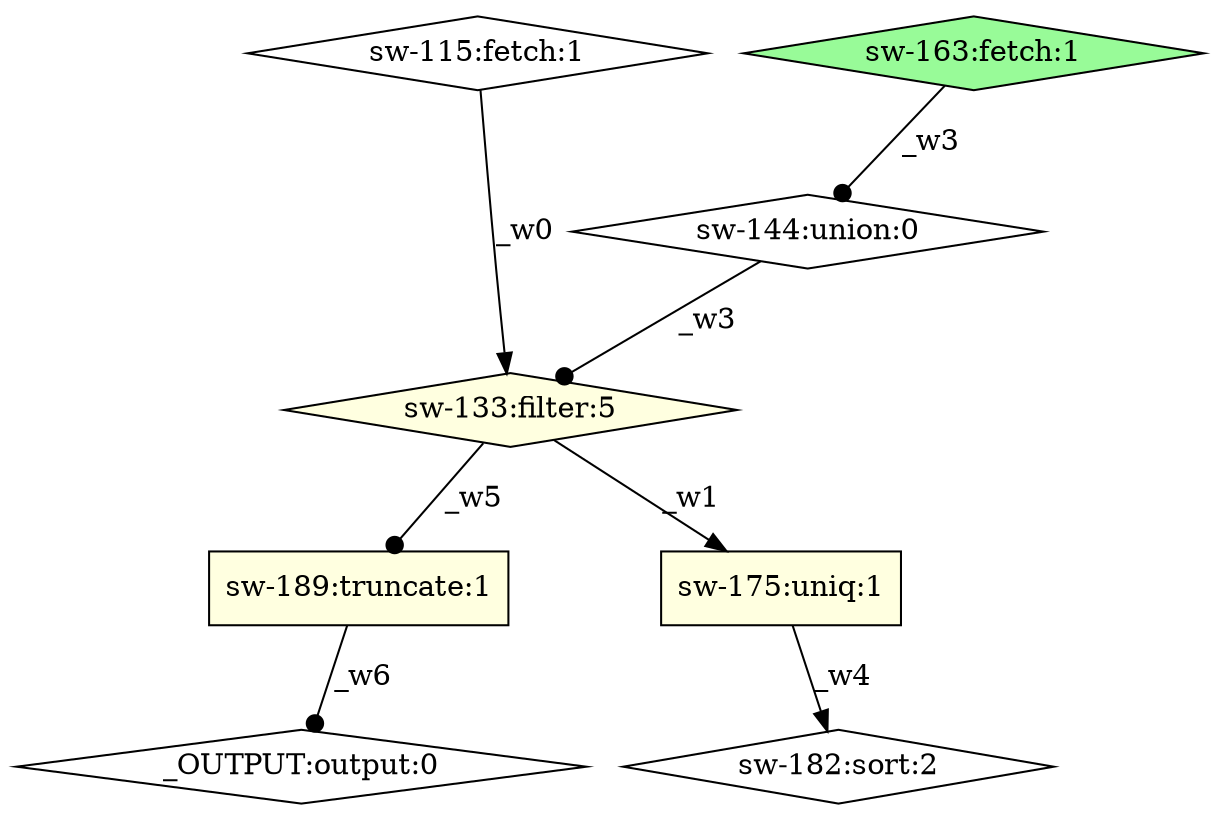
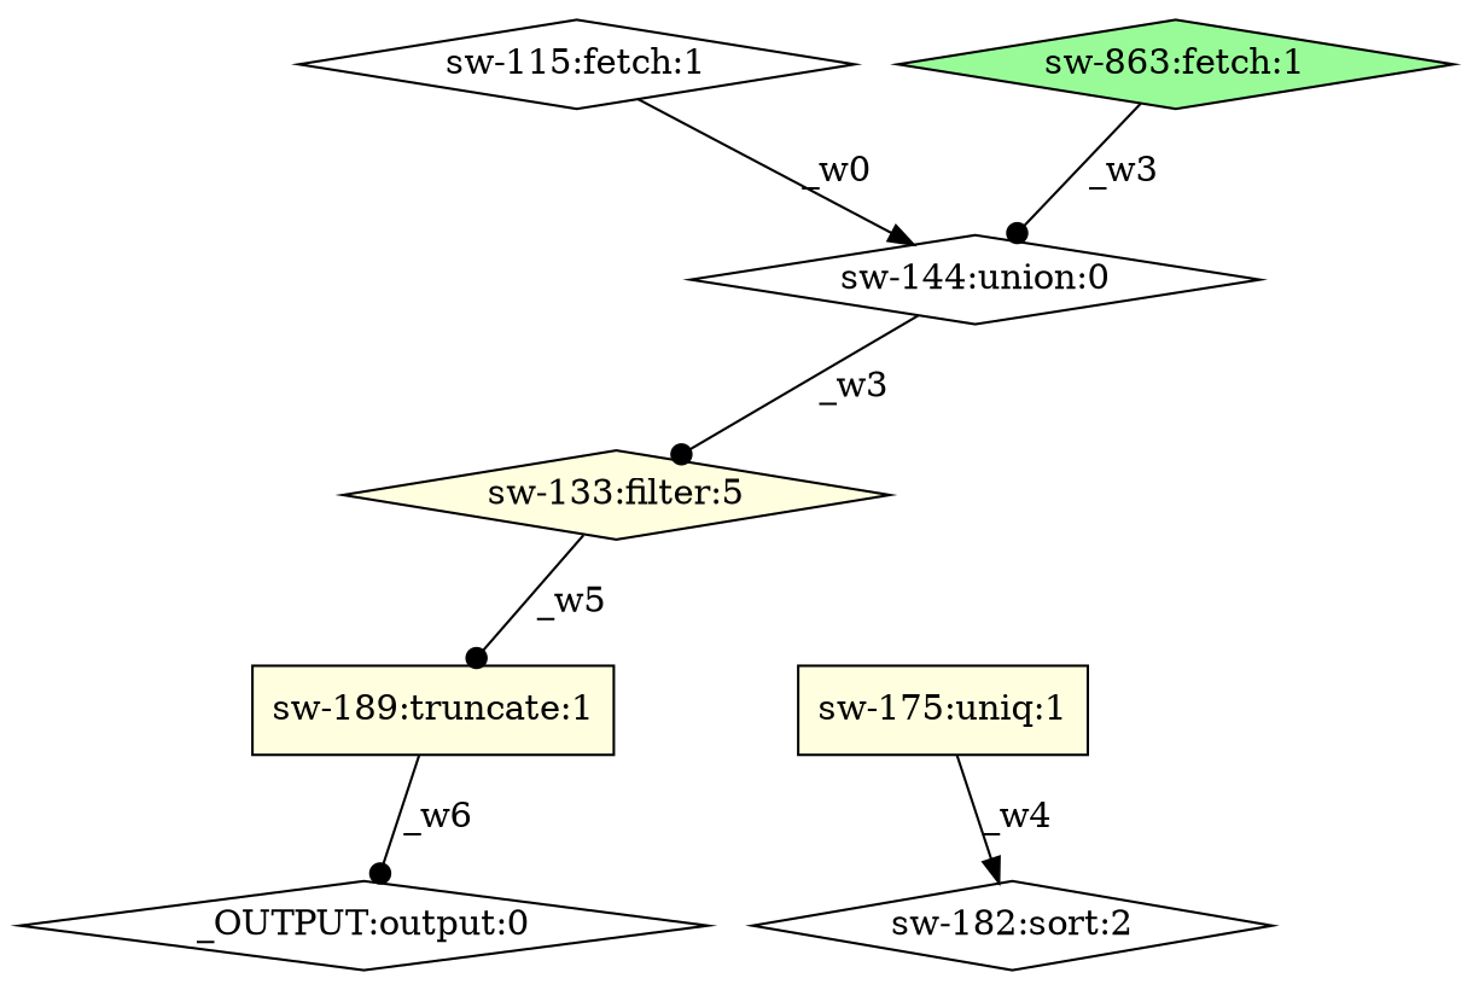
  digraph {
    node [fillcolor=white shape=diamond style=filled]
    edge [arrowhead=dot]
    n1 [label="sw-144:union:0"]
    n2 [fillcolor=lightyellow label="sw-133:filter:5"]
    n3 [fillcolor=lightyellow label="sw-189:truncate:1" shape=box]
    n4 [fillcolor=lightyellow label="sw-175:uniq:1" shape=box]
    n5 [label="_OUTPUT:output:0"]
    n6 [label="sw-182:sort:2"]
    n7 [label="sw-115:fetch:1"]
-   n8 [fillcolor=palegreen label="sw-163:fetch:1"]
+   n8 [fillcolor=palegreen label="sw-863:fetch:1"]
    n1 -> n2 [label=_w3]
    n2 -> n3 [label=_w5]
-   n2 -> n4 [arrowhead=normal label=_w1]
    n3 -> n5 [label=_w6]
    n4 -> n6 [arrowhead=normal label=_w4]
-   n7 -> n2 [arrowhead=normal label=_w0]
+   n7 -> n1 [arrowhead=normal label=_w0]
    n8 -> n1 [label=_w3]
  }
